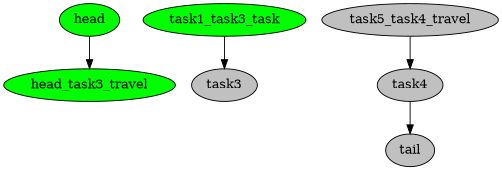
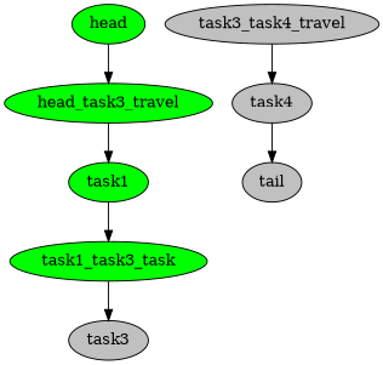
  digraph {
    node [fillcolor=green fontcolor=black style=filled]
    edge [color=black]
    n1 [label=head]
    n2 [label=head_task3_travel]
+   n3 [label=task1]
    n4 [label=task1_task3_task]
    n5 [fillcolor=gray label=task3]
-   n6 [fillcolor=gray label=task5_task4_travel]
+   n6 [fillcolor=gray label=task3_task4_travel]
    n7 [fillcolor=gray label=task4]
    n8 [fillcolor=gray label=tail]
    n1 -> n2
+   n2 -> n3
+   n3 -> n4
    n4 -> n5
    n6 -> n7
    n7 -> n8
  }
